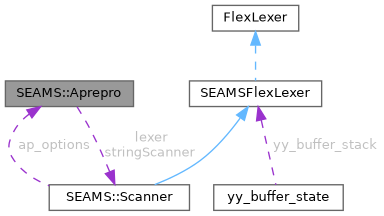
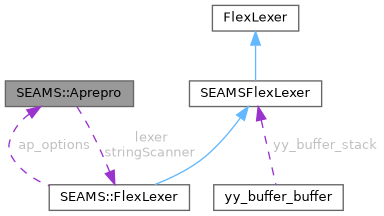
  digraph {
    node [color=gray40 fillcolor=white fontname=Helvetica fontsize=10 shape=box style=filled]
    edge [color=darkorchid3 dir=back fontcolor=grey fontname=Helvetica fontsize=10 labelfontname=Helvetica labelfontsize=10 style=dashed]
    n1 [fillcolor=grey60 fontcolor=black height=0.2 label="SEAMS::Aprepro" width=0.4]
-   n2 [height=0.2 label="SEAMS::Scanner" width=0.4]
+   n2 [height=0.2 label="SEAMS::FlexLexer" width=0.4]
    n3 [height=0.2 label=SEAMSFlexLexer width=0.4]
-   n4 [height=0.2 label=yy_buffer_state width=0.4]
+   n4 [height=0.2 label=yy_buffer_buffer width=0.4]
    n5 [height=0.2 label=FlexLexer width=0.4]
    n1 -> n2 [label=" ap_options"]
    n2 -> n1 [label=" lexer\nstringScanner"]
    n3 -> n2 [color=steelblue1 style=solid fontcolor=""]
    n3 -> n4 [label=" yy_buffer_stack"]
-   n5 -> n3 [color=steelblue1 fontcolor=""]
+   n5 -> n3 [color=steelblue1 style=solid fontcolor=""]
  }
